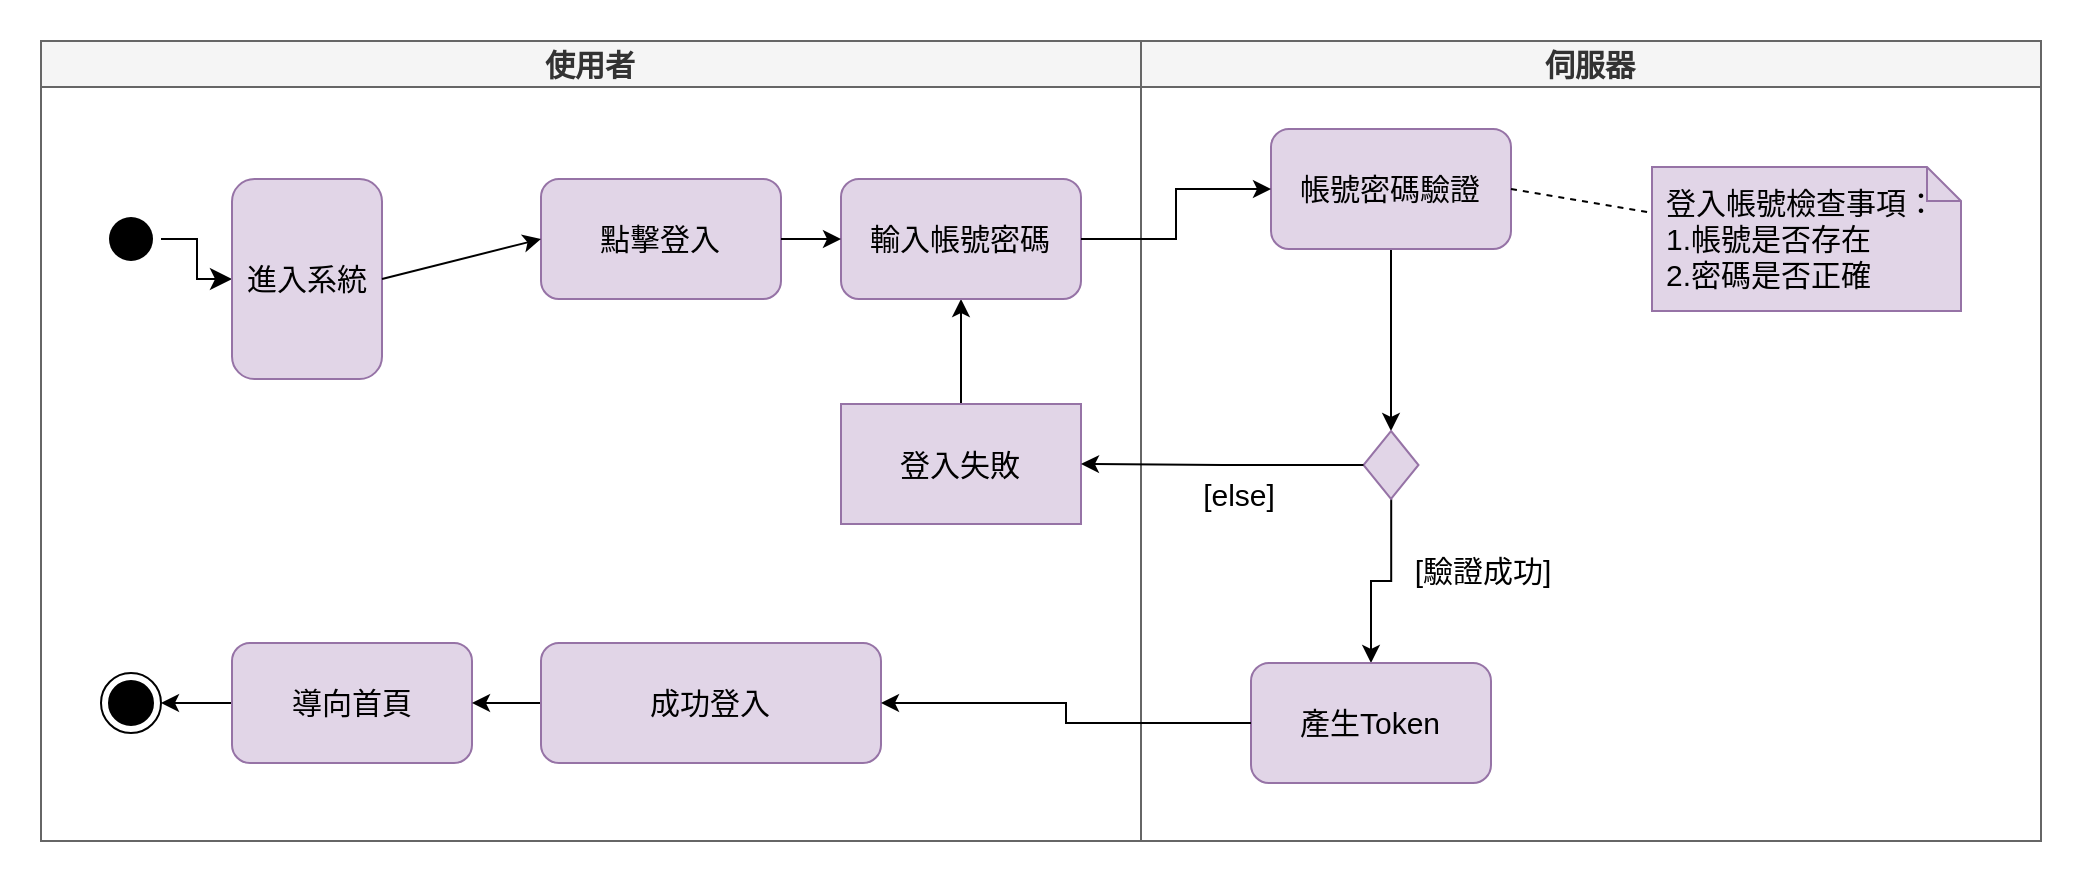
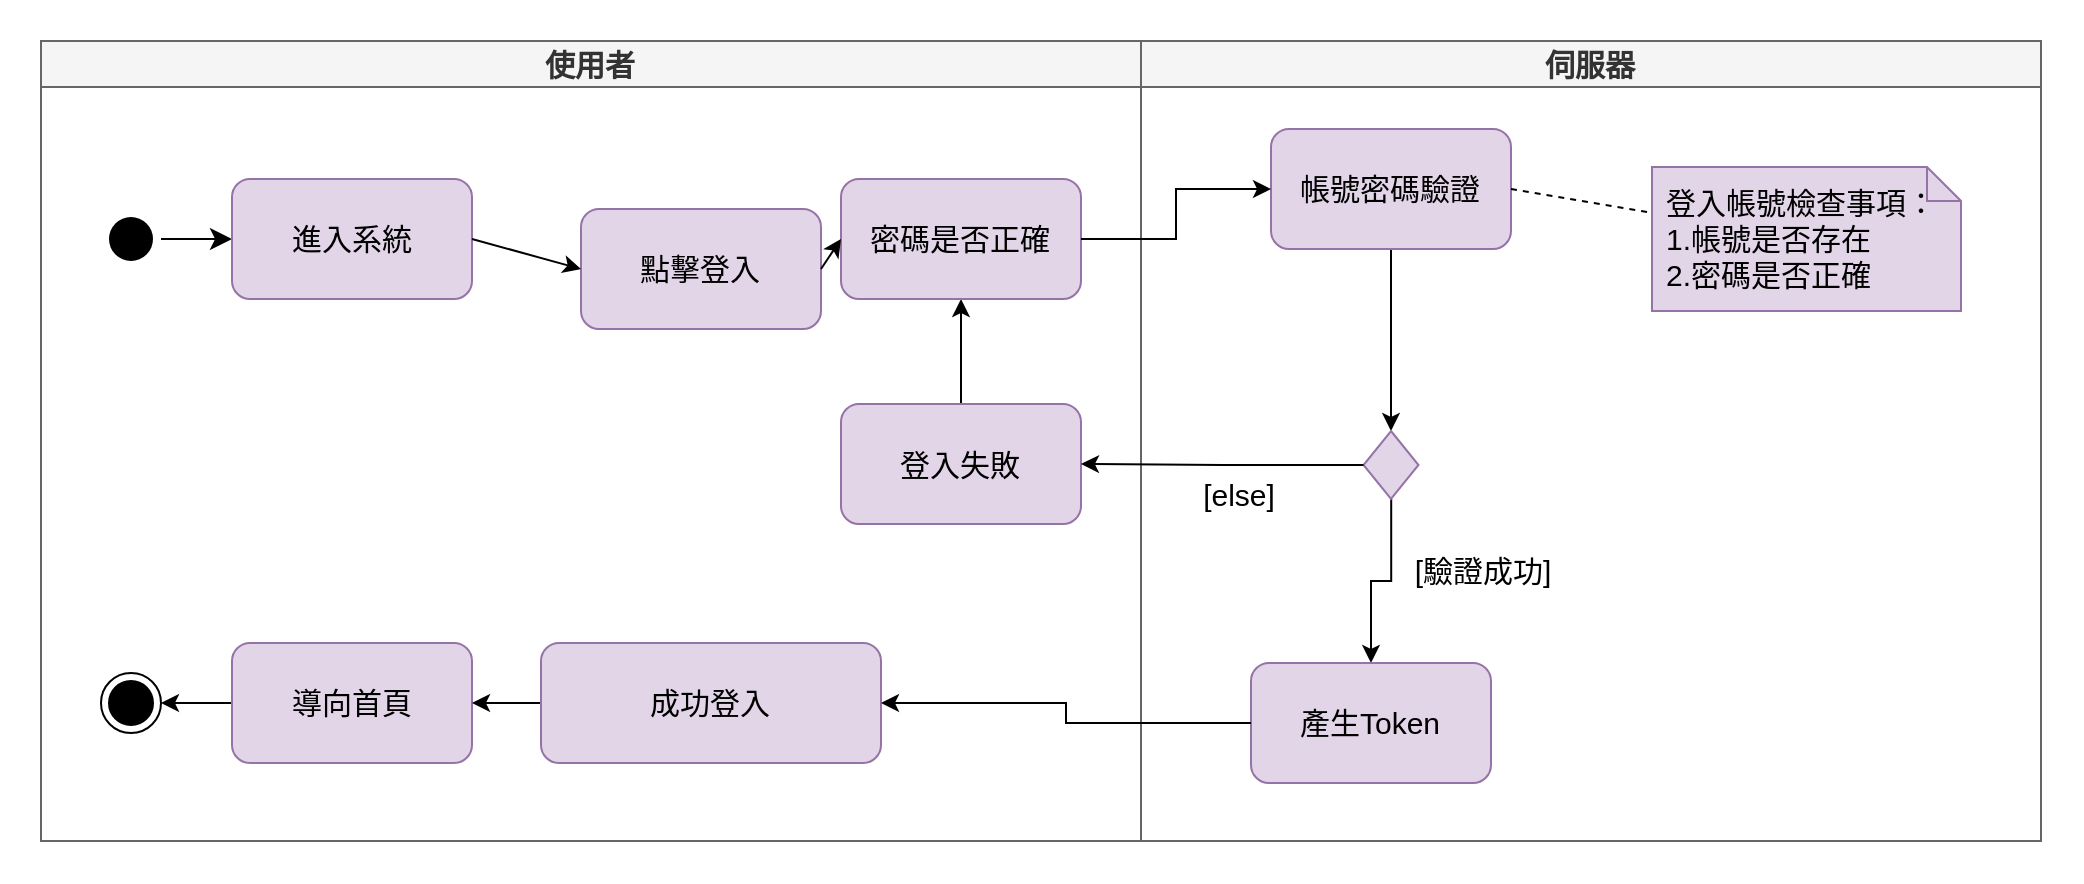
  <mxCell id="0" />
  <mxCell id="1" parent="0" />
  <mxCell id="2" value="使用者" style="swimlane;whiteSpace=wrap;fillColor=#f5f5f5;fontColor=#333333;strokeColor=#666666;fontSize=15;" vertex="1" parent="1"><mxGeometry x="20" y="20" width="550" height="400" as="geometry" /></mxCell>
  <mxCell id="3" value="" style="ellipse;shape=startState;fillColor=#000000;strokeColor=none;fontSize=15;" vertex="1" parent="2"><mxGeometry x="30" y="84" width="30" height="30" as="geometry" /></mxCell>
  <mxCell id="4" value="" style="edgeStyle=elbowEdgeStyle;elbow=horizontal;verticalAlign=bottom;endArrow=classic;endSize=8;strokeColor=#000000;endFill=1;rounded=0;entryX=0;entryY=0.5;entryDx=0;entryDy=0;fontSize=15;" edge="1" parent="2" source="3" target="5"><mxGeometry x="100" y="40" as="geometry"><mxPoint x="105.5" y="99" as="targetPoint" /></mxGeometry></mxCell>
- <mxCell id="5" value="&lt;span style=&quot;text-wrap-mode: nowrap;&quot;&gt;進入系統&lt;/span&gt;" style="rounded=1;whiteSpace=wrap;html=1;fillColor=#e1d5e7;strokeColor=#9673a6;fontSize=15;" vertex="1" parent="2"><mxGeometry x="95.5" y="69" width="75" height="100" as="geometry" /></mxCell>
- <mxCell id="6" value="&lt;span style=&quot;text-wrap-mode: nowrap;&quot;&gt;點擊登入&lt;/span&gt;" style="rounded=1;whiteSpace=wrap;html=1;fillColor=#e1d5e7;strokeColor=#9673a6;fontSize=15;" vertex="1" parent="2"><mxGeometry x="250" y="69" width="120" height="60" as="geometry" /></mxCell>
+ <mxCell id="5" value="&lt;span style=&quot;text-wrap-mode: nowrap;&quot;&gt;進入系統&lt;/span&gt;" style="rounded=1;whiteSpace=wrap;html=1;fillColor=#e1d5e7;strokeColor=#9673a6;fontSize=15;" vertex="1" parent="2"><mxGeometry x="95.5" y="69" width="120" height="60" as="geometry" /></mxCell>
+ <mxCell id="6" value="&lt;span style=&quot;text-wrap-mode: nowrap;&quot;&gt;點擊登入&lt;/span&gt;" style="rounded=1;whiteSpace=wrap;html=1;fillColor=#e1d5e7;strokeColor=#9673a6;fontSize=15;" vertex="1" parent="2"><mxGeometry x="270" y="84" width="120" height="60" as="geometry" /></mxCell>
  <mxCell id="7" value="" style="endArrow=classic;strokeColor=#000000;endFill=1;rounded=0;exitX=1;exitY=0.5;exitDx=0;exitDy=0;entryX=0;entryY=0.5;entryDx=0;entryDy=0;fontSize=15;" edge="1" parent="2" source="5" target="6"><mxGeometry relative="1" as="geometry"><mxPoint x="215.5" y="99" as="sourcePoint" /><mxPoint x="269.667" y="164" as="targetPoint" /></mxGeometry></mxCell>
  <mxCell id="8" value="" style="ellipse;shape=endState;fillColor=#000000;strokeColor=#000000;fontSize=15;" vertex="1" parent="2"><mxGeometry x="30" y="316" width="30" height="30" as="geometry" /></mxCell>
  <mxCell id="9" value="" style="endArrow=classic;strokeColor=#000000;endFill=1;rounded=0;exitX=0;exitY=0.5;exitDx=0;exitDy=0;fontSize=15;" edge="1" parent="2" source="10" target="8"><mxGeometry relative="1" as="geometry"><mxPoint x="95.5" y="274" as="sourcePoint" /></mxGeometry></mxCell>
  <mxCell id="10" value="&lt;span style=&quot;text-wrap-mode: nowrap;&quot;&gt;導向首頁&lt;/span&gt;" style="rounded=1;whiteSpace=wrap;html=1;fillColor=#e1d5e7;strokeColor=#9673a6;fontSize=15;" vertex="1" parent="2"><mxGeometry x="95.5" y="301" width="120" height="60" as="geometry" /></mxCell>
  <mxCell id="11" style="edgeStyle=orthogonalEdgeStyle;rounded=0;orthogonalLoop=1;jettySize=auto;html=1;exitX=0.5;exitY=0;exitDx=0;exitDy=0;entryX=0.5;entryY=1;entryDx=0;entryDy=0;fontSize=15;" edge="1" parent="2" source="12" target="15"><mxGeometry relative="1" as="geometry" /></mxCell>
- <mxCell id="12" value="&lt;span style=&quot;text-wrap-mode: nowrap;&quot;&gt;登入失敗&lt;/span&gt;" style="whiteSpace=wrap;html=1;fillColor=#e1d5e7;strokeColor=#9673a6;fontSize=15;rounded=0;" vertex="1" parent="2"><mxGeometry x="400" y="181.5" width="120" height="60" as="geometry" /></mxCell>
+ <mxCell id="12" value="&lt;span style=&quot;text-wrap-mode: nowrap;&quot;&gt;登入失敗&lt;/span&gt;" style="rounded=1;whiteSpace=wrap;html=1;fillColor=#e1d5e7;strokeColor=#9673a6;fontSize=15;" vertex="1" parent="2"><mxGeometry x="400" y="181.5" width="120" height="60" as="geometry" /></mxCell>
  <mxCell id="13" style="edgeStyle=orthogonalEdgeStyle;rounded=0;orthogonalLoop=1;jettySize=auto;html=1;entryX=1;entryY=0.5;entryDx=0;entryDy=0;fontSize=15;" edge="1" parent="2" source="14" target="10"><mxGeometry relative="1" as="geometry" /></mxCell>
  <mxCell id="14" value="&lt;span style=&quot;text-wrap-mode: nowrap;&quot;&gt;成功登入&lt;/span&gt;" style="rounded=1;whiteSpace=wrap;html=1;fillColor=#e1d5e7;strokeColor=#9673a6;fontSize=15;" vertex="1" parent="2"><mxGeometry x="250" y="301" width="170" height="60" as="geometry" /></mxCell>
- <mxCell id="15" value="&lt;span style=&quot;text-wrap-mode: nowrap;&quot;&gt;輸入帳號密碼&lt;/span&gt;" style="rounded=1;whiteSpace=wrap;html=1;fillColor=#e1d5e7;strokeColor=#9673a6;fontSize=15;" vertex="1" parent="2"><mxGeometry x="400" y="69" width="120" height="60" as="geometry" /></mxCell>
+ <mxCell id="15" value="&lt;span style=&quot;text-wrap-mode: nowrap;&quot;&gt;密碼是否正確&lt;/span&gt;" style="rounded=1;whiteSpace=wrap;html=1;fillColor=#e1d5e7;strokeColor=#9673a6;fontSize=15;" vertex="1" parent="2"><mxGeometry x="400" y="69" width="120" height="60" as="geometry" /></mxCell>
  <mxCell id="16" value="" style="endArrow=classic;strokeColor=#000000;endFill=1;rounded=0;exitX=1;exitY=0.5;exitDx=0;exitDy=0;entryX=0;entryY=0.5;entryDx=0;entryDy=0;fontSize=15;" edge="1" parent="2" source="6" target="15"><mxGeometry relative="1" as="geometry"><mxPoint x="495.5" y="168.375" as="sourcePoint" /><mxPoint x="625.5" y="99" as="targetPoint" /></mxGeometry></mxCell>
  <mxCell id="17" value="伺服器" style="swimlane;whiteSpace=wrap;fillColor=#f5f5f5;fontColor=#333333;strokeColor=#666666;fontSize=15;" vertex="1" parent="1"><mxGeometry x="570" y="20" width="450" height="400" as="geometry" /></mxCell>
  <mxCell id="18" value="登入帳號檢查事項：&#10;1.帳號是否存在&#10;2.密碼是否正確" style="shape=note;whiteSpace=wrap;size=17;align=left;fillColor=#e1d5e7;strokeColor=#9673a6;perimeterSpacing=0;spacingLeft=5;fontSize=15;" vertex="1" parent="17"><mxGeometry x="255.5" y="63" width="154.5" height="72" as="geometry" /></mxCell>
  <mxCell id="19" value="" style="endArrow=classic;strokeColor=#000000;endFill=1;rounded=0;entryX=0.5;entryY=0;entryDx=0;entryDy=0;exitX=0.5;exitY=1;exitDx=0;exitDy=0;fontSize=15;" edge="1" parent="17" source="20" target="23"><mxGeometry relative="1" as="geometry"><mxPoint x="124.545" y="142" as="sourcePoint" /><mxPoint x="80.955" y="325" as="targetPoint" /></mxGeometry></mxCell>
  <mxCell id="20" value="&lt;span style=&quot;text-wrap-mode: nowrap;&quot;&gt;帳號密碼驗證&lt;/span&gt;" style="rounded=1;whiteSpace=wrap;html=1;fillColor=#e1d5e7;strokeColor=#9673a6;fontSize=15;" vertex="1" parent="17"><mxGeometry x="65" y="44" width="120" height="60" as="geometry" /></mxCell>
  <mxCell id="21" value="" style="endArrow=none;strokeColor=#000000;endFill=0;rounded=0;dashed=1;exitX=1;exitY=0.5;exitDx=0;exitDy=0;fontColor=default;fontSize=15;" edge="1" parent="17" source="20" target="18"><mxGeometry relative="1" as="geometry"><mxPoint x="185.5" y="99" as="sourcePoint" /></mxGeometry></mxCell>
  <mxCell id="22" style="edgeStyle=orthogonalEdgeStyle;rounded=0;orthogonalLoop=1;jettySize=auto;html=1;entryX=0.5;entryY=0;entryDx=0;entryDy=0;fontSize=15;" edge="1" parent="17" source="23" target="25"><mxGeometry relative="1" as="geometry" /></mxCell>
  <mxCell id="23" value="" style="rhombus;whiteSpace=wrap;html=1;fillColor=#e1d5e7;strokeColor=#9673a6;fontSize=15;" vertex="1" parent="17"><mxGeometry x="111.25" y="195" width="27.5" height="34" as="geometry" /></mxCell>
  <mxCell id="24" value="[驗證成功]" style="text;html=1;align=center;verticalAlign=middle;resizable=0;points=[];autosize=1;strokeColor=none;fillColor=none;fontSize=15;rotation=0;" vertex="1" parent="17"><mxGeometry x="126" y="250" width="90" height="30" as="geometry" /></mxCell>
  <mxCell id="25" value="&lt;span style=&quot;text-wrap-mode: nowrap;&quot;&gt;產生Token&lt;/span&gt;" style="rounded=1;whiteSpace=wrap;html=1;fillColor=#e1d5e7;strokeColor=#9673a6;fontSize=15;" vertex="1" parent="17"><mxGeometry x="55" y="311" width="120" height="60" as="geometry" /></mxCell>
  <mxCell id="26" value="[else]" style="text;html=1;align=center;verticalAlign=middle;resizable=0;points=[];autosize=1;strokeColor=none;fillColor=none;fontSize=15;" vertex="1" parent="17"><mxGeometry x="19" y="212" width="60" height="30" as="geometry" /></mxCell>
  <mxCell id="27" style="edgeStyle=orthogonalEdgeStyle;rounded=0;orthogonalLoop=1;jettySize=auto;html=1;entryX=1;entryY=0.5;entryDx=0;entryDy=0;fontSize=15;" edge="1" parent="1" source="25" target="14"><mxGeometry relative="1" as="geometry" /></mxCell>
  <mxCell id="28" style="edgeStyle=orthogonalEdgeStyle;rounded=0;orthogonalLoop=1;jettySize=auto;html=1;entryX=0;entryY=0.5;entryDx=0;entryDy=0;fontSize=15;" edge="1" parent="1" source="15" target="20"><mxGeometry relative="1" as="geometry" /></mxCell>
  <mxCell id="29" style="edgeStyle=orthogonalEdgeStyle;rounded=0;orthogonalLoop=1;jettySize=auto;html=1;entryX=1;entryY=0.5;entryDx=0;entryDy=0;fontSize=15;" edge="1" parent="1" source="23" target="12"><mxGeometry relative="1" as="geometry" /></mxCell>
